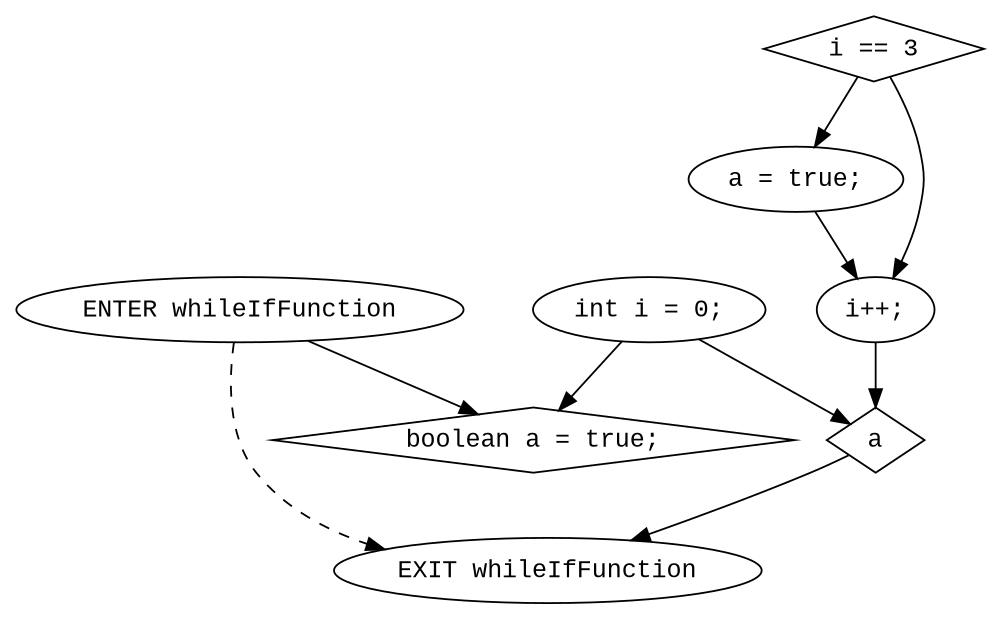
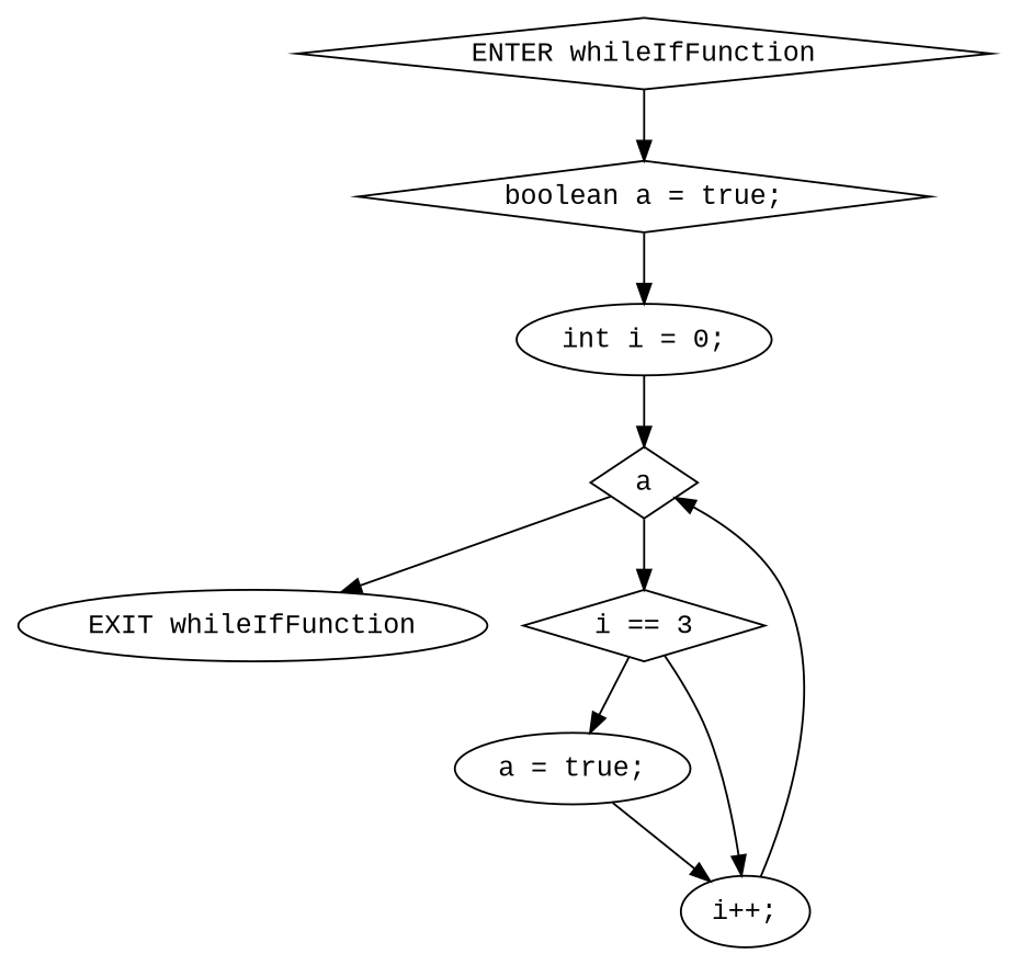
  digraph {
    fontname="Liberation Mono"
    node [fontname="Liberation Mono"]
    edge [fontname="Liberation Mono"]
-   n1 [label="ENTER whileIfFunction" shape=ellipse]
+   n1 [label="ENTER whileIfFunction" shape=diamond]
    n2 [label="EXIT whileIfFunction"]
    n3 [label="boolean a = true;" shape=diamond]
    n4 [label="int i = 0;"]
    n5 [label=a shape=diamond]
    n6 [label="i == 3" shape=diamond]
    n7 [label="a = true;"]
    n8 [label="i++;"]
-   n1 -> n2 [style=dashed]
    n1 -> n3
-   n4 -> n3
+   n3 -> n4
    n4 -> n5
    n5 -> n2
+   n5 -> n6
    n6 -> n7
    n6 -> n8
    n7 -> n8
    n8 -> n5
  }
